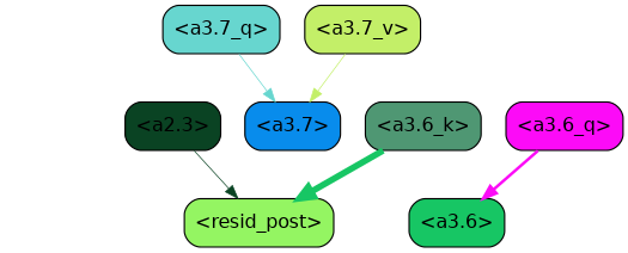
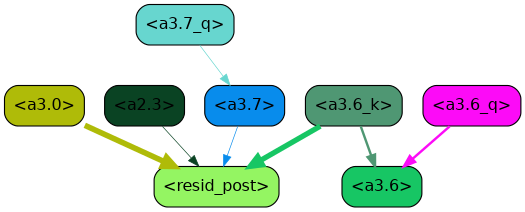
  strict digraph {
    splines=true
    node [color=black fontname=Helvetica shape=box style="filled, rounded"]
    edge [penwidth=0.6]
    "<a3.7>" [fillcolor="#088cec"]
    "<resid_post>" [fillcolor="#94f562"]
    "<a3.6>" [fillcolor="#17c664"]
+   "<a3.0>" [fillcolor="#afbb08"]
    "<a2.3>" [fillcolor="#0a4323"]
    "<a3.7_q>" [fillcolor="#67d6cf"]
    "<a3.6_q>" [fillcolor="#fc0bf7"]
    "<a3.6_k>" [fillcolor="#4f9773"]
-   "<a3.7_v>" [fillcolor="#c3ef68"]
+   "<a3.7>" -> "<resid_post>" [color="#088cec"]
+   "<a3.0>" -> "<resid_post>" [color="#afbb08" penwidth=5.004215121269226]
    "<a2.3>" -> "<resid_post>" [color="#0a4323"]
    "<a3.7_q>" -> "<a3.7>" [color="#67d6cf"]
    "<a3.6_q>" -> "<a3.6>" [color="#fc0bf7" penwidth=2.160832464694977]
    "<a3.6_k>" -> "<resid_post>" [color="#17c664" penwidth=4.749041676521301]
-   "<a3.7_v>" -> "<a3.7>" [color="#c3ef68"]
+   "<a3.6_k>" -> "<a3.6>" [color="#4f9773" penwidth=2.13908451795578]
  }
